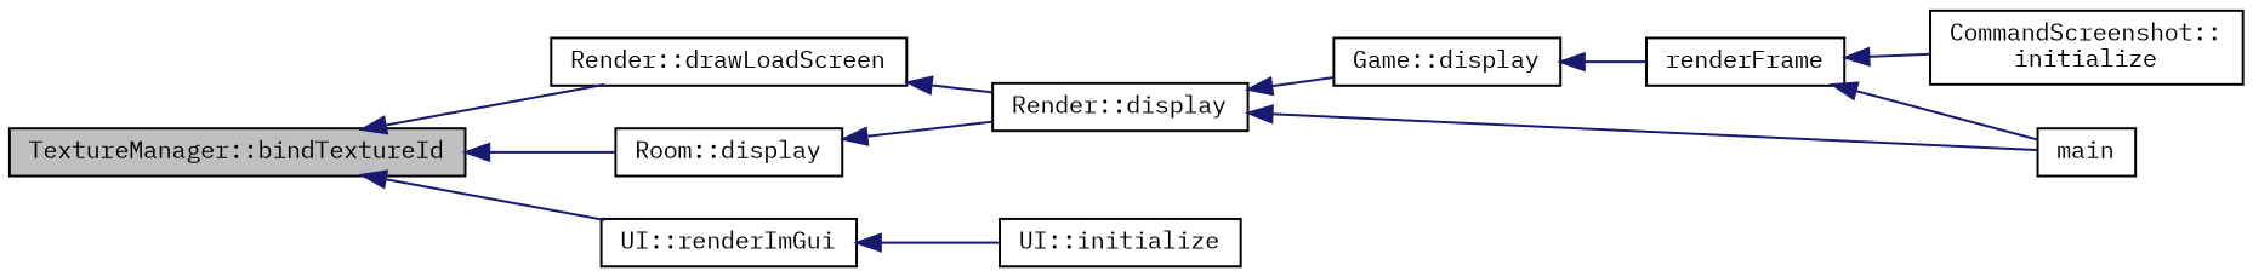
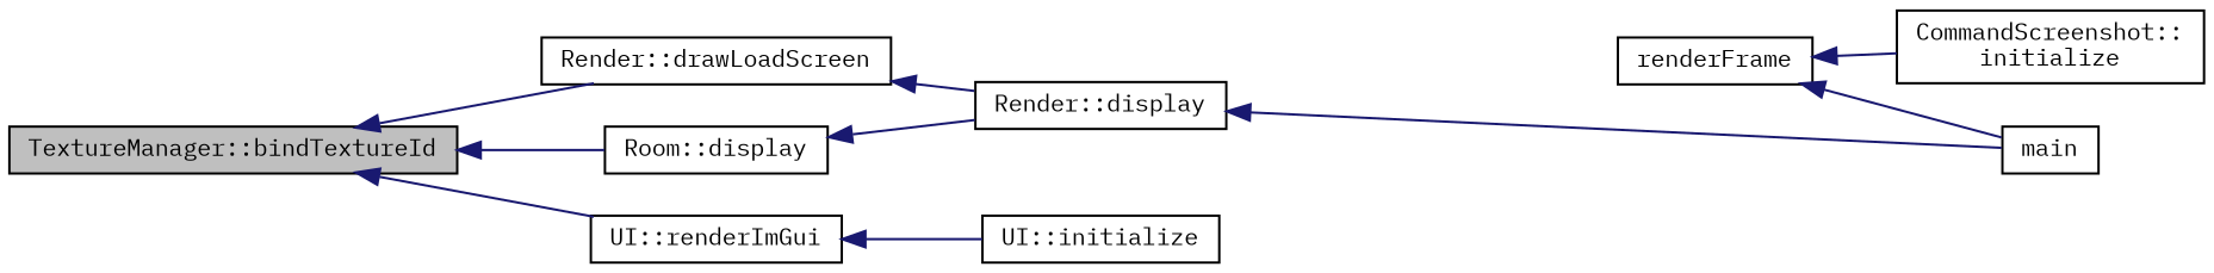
  digraph {
    fontname="IBM Plex Mono"
    rankdir=LR
    node [color=black fillcolor=white fontname="IBM Plex Mono" fontsize=10 shape=record style=filled]
    edge [color=midnightblue dir=back fontname="IBM Plex Mono" fontsize=10 labelfontname=Helvetica labelfontsize=10 style=solid]
    n1 [fillcolor=grey75 fontcolor=black height=0.2 label="TextureManager::bindTextureId" width=0.4]
    n2 [height=0.2 label="Render::drawLoadScreen" width=0.4]
    n3 [height=0.2 label="Room::display" width=0.4]
    n4 [height=0.2 label="UI::renderImGui" width=0.4]
    n5 [height=0.2 label="Render::display" width=0.4]
    n6 [height=0.2 label="UI::initialize" width=0.4]
-   n7 [height=0.2 label="Game::display" width=0.4]
    n8 [height=0.2 label=main width=0.4]
    n9 [height=0.2 label=renderFrame width=0.4]
    n10 [height=0.2 label="CommandScreenshot::\linitialize" width=0.4]
    n1 -> n2
    n1 -> n3
    n1 -> n4
    n2 -> n5
    n3 -> n5
    n4 -> n6
-   n5 -> n7
    n5 -> n8
-   n7 -> n9
    n9 -> n8
    n9 -> n10
  }
